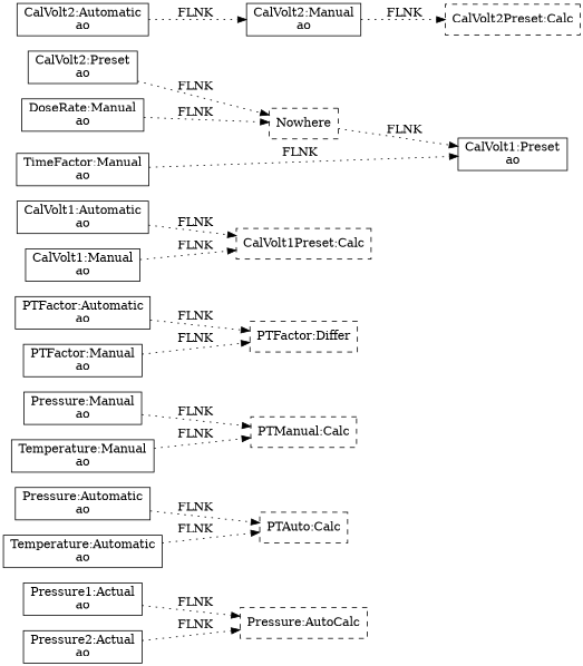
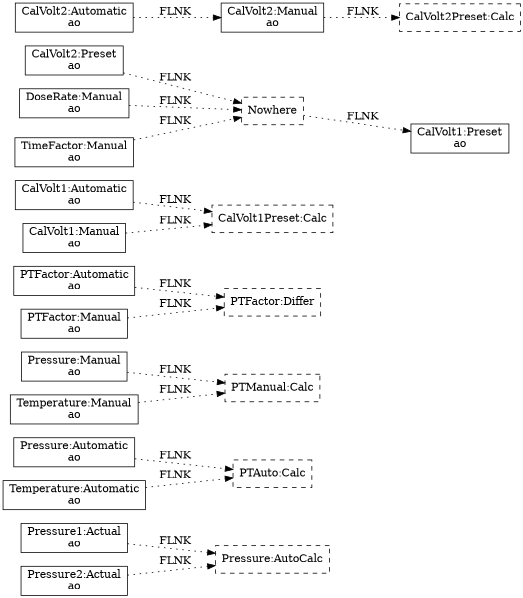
  digraph {
    rankdir=LR
    node [shape=box]
    edge [style=dotted]
    n1 [label="Pressure1:Actual\nao"]
    "Pressure:AutoCalc" [style=dashed]
    n3 [label="Pressure2:Actual\nao"]
    n4 [label="Pressure:Automatic\nao"]
    "PTAuto:Calc" [style=dashed]
    n6 [label="Pressure:Manual\nao"]
    "PTManual:Calc" [style=dashed]
    n8 [label="Temperature:Automatic\nao"]
    n9 [label="Temperature:Manual\nao"]
    n10 [label="PTFactor:Automatic\nao"]
    "PTFactor:Differ" [style=dashed]
    n12 [label="PTFactor:Manual\nao"]
    n13 [label="CalVolt1:Automatic\nao"]
    "CalVolt1Preset:Calc" [style=dashed]
    n15 [label="CalVolt1:Manual\nao"]
    n16 [label="CalVolt1:Preset\nao"]
    Nowhere [style=dashed]
    n18 [label="CalVolt2:Automatic\nao"]
    n19 [label="CalVolt2:Manual\nao"]
    "CalVolt2Preset:Calc" [style=dashed]
    n21 [label="CalVolt2:Preset\nao"]
    n22 [label="DoseRate:Manual\nao"]
    n23 [label="TimeFactor:Manual\nao"]
    n1 -> "Pressure:AutoCalc" [label="FLNK  "]
    n3 -> "Pressure:AutoCalc" [label="FLNK  "]
    n4 -> "PTAuto:Calc" [label="FLNK  "]
    n6 -> "PTManual:Calc" [label="FLNK  "]
    n8 -> "PTAuto:Calc" [label="FLNK  "]
    n9 -> "PTManual:Calc" [label="FLNK  "]
    n10 -> "PTFactor:Differ" [label="FLNK  "]
    n12 -> "PTFactor:Differ" [label="FLNK  "]
    n13 -> "CalVolt1Preset:Calc" [label="FLNK  "]
    n15 -> "CalVolt1Preset:Calc" [label="FLNK  "]
    Nowhere -> n16 [label="FLNK  "]
    n18 -> n19 [label="FLNK  "]
    n19 -> "CalVolt2Preset:Calc" [label="FLNK  "]
    n21 -> Nowhere [label="FLNK  "]
    n22 -> Nowhere [label="FLNK  "]
-   n23 -> n16 [label="FLNK  "]
+   n23 -> Nowhere [label="FLNK  "]
  }
